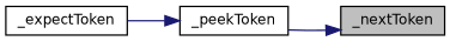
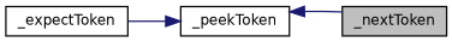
  digraph {
    rankdir=RL
    node [color=black fillcolor=white fontname=Helvetica fontsize=10 shape=record style=filled]
    edge [color=midnightblue dir=back fontname=Helvetica fontsize=10 labelfontname=Helvetica labelfontsize=10 style=solid]
    n1 [fillcolor=grey75 fontcolor=black height=0.2 label=_nextToken width=0.4]
    n2 [height=0.2 label=_peekToken width=0.4]
    n3 [height=0.2 label=_expectToken width=0.4]
-   n1 -> n2
+   n2 -> n1
    n2 -> n3
  }
